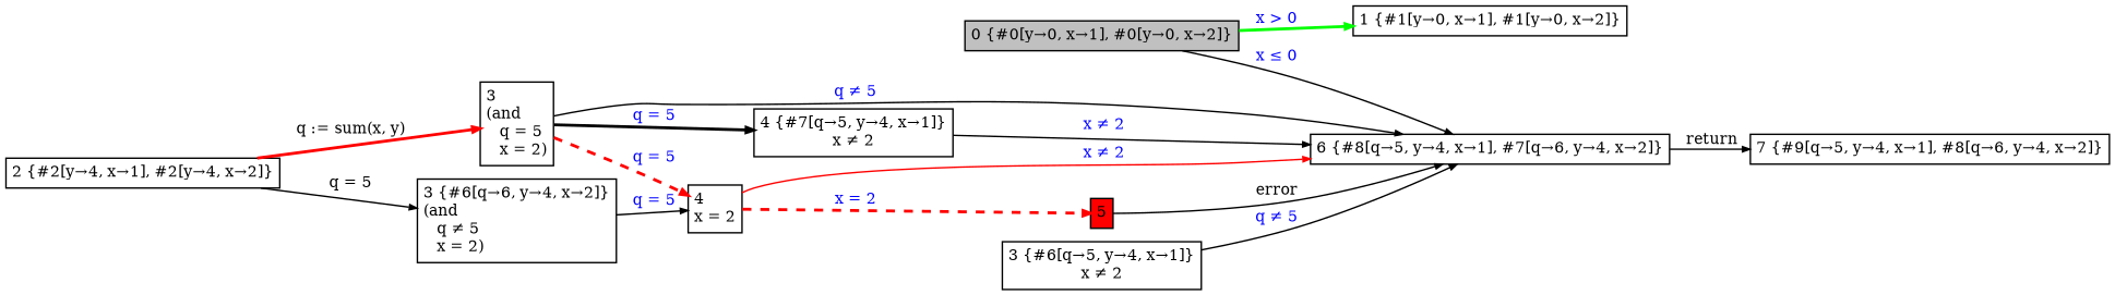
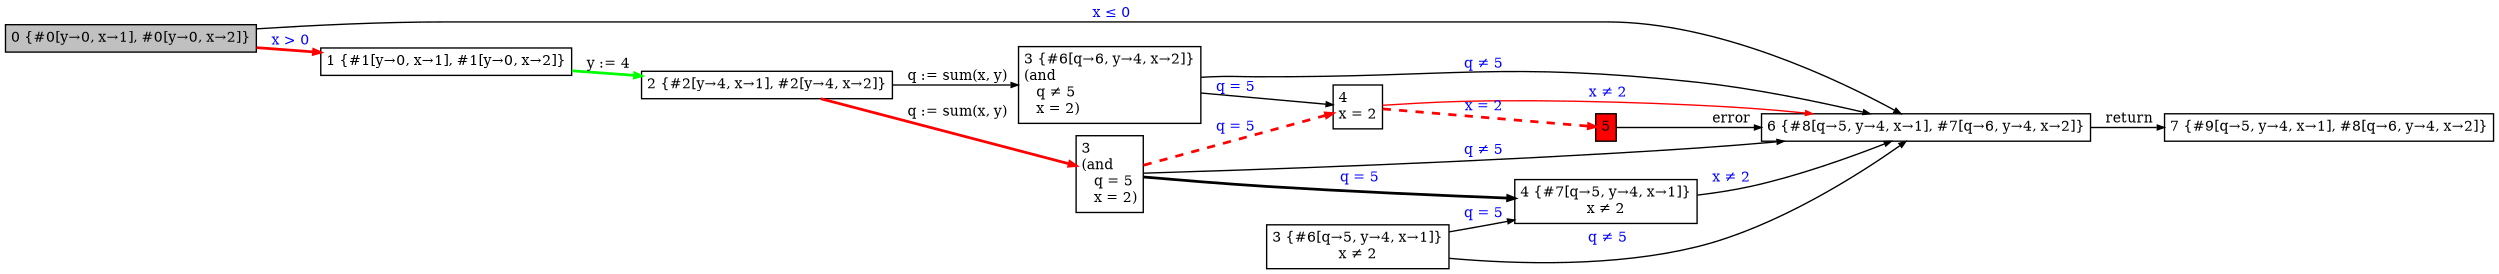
  digraph {
    nodesep=0.12
    rankdir=LR
    ranksep=0.10
    node [fontsize=10.5 margin="0.05,0.05" shape=box]
    edge [arrowsize=0.5 fontcolor="#0000FF" fontsize=10.5]
    n1 [fillcolor=gray height=0.02 label="0 {#0[y→0, x→1], #0[y→0, x→2]}" style=filled width=0.02]
    n2 [height=0.02 label="6 {#8[q→5, y→4, x→1], #7[q→6, y→4, x→2]}" width=0.02]
    n3 [height=0.02 label="1 {#1[y→0, x→1], #1[y→0, x→2]}" width=0.02]
    n4 [height=0.02 label="7 {#9[q→5, y→4, x→1], #8[q→6, y→4, x→2]}" width=0.02]
    n5 [height=0.02 label="2 {#2[y→4, x→1], #2[y→4, x→2]}" width=0.02]
    n6 [fillcolor=red height=0.02 label=5 style=filled width=0.02]
    n7 [height=0.02 label="3\l(and\l   q = 5\l   x = 2)\l" width=0.02]
    n8 [height=0.02 label="3 {#6[q→6, y→4, x→2]}\l(and\l   q ≠ 5\l   x = 2)\l" width=0.02]
    n9 [height=0.02 label="4 {#7[q→5, y→4, x→1]}\lx ≠ 2" width=0.02]
    n10 [height=0.02 label="4\lx = 2" width=0.02]
    n11 [height=0.02 label="3 {#6[q→5, y→4, x→1]}\lx ≠ 2" width=0.02]
    n1 -> n2 [label=" x ≤ 0"]
-   n1 -> n3 [color="#00FF00" label=" x > 0" style=bold]
+   n1 -> n3 [color="#FF0000" label=" x > 0" style=bold]
    n2 -> n4 [label=" return" fontcolor=""]
+   n3 -> n5 [color="#00FF00" label=" y := 4" style=bold fontcolor=""]
    n5 -> n7 [color="#FF0000" label=" q := sum(x, y)" style=bold fontcolor=""]
-   n5 -> n8 [label=" q = 5" fontcolor=""]
+   n5 -> n8 [label=" q := sum(x, y)" fontcolor=""]
    n6 -> n2 [label=" error" fontcolor=""]
    n7 -> n2 [label=" q ≠ 5"]
    n7 -> n9 [label=" q = 5" style=bold]
    n7 -> n10 [color="#FF0000" label=" q = 5" style="bold,dashed"]
+   n8 -> n2 [label=" q ≠ 5"]
    n8 -> n10 [label=" q = 5"]
    n9 -> n2 [label=" x ≠ 2"]
    n10 -> n2 [color="#FF0000" label=" x ≠ 2"]
    n10 -> n6 [color="#FF0000" label=" x = 2" style="bold,dashed"]
    n11 -> n2 [label=" q ≠ 5"]
+   n11 -> n9 [label=" q = 5"]
  }
